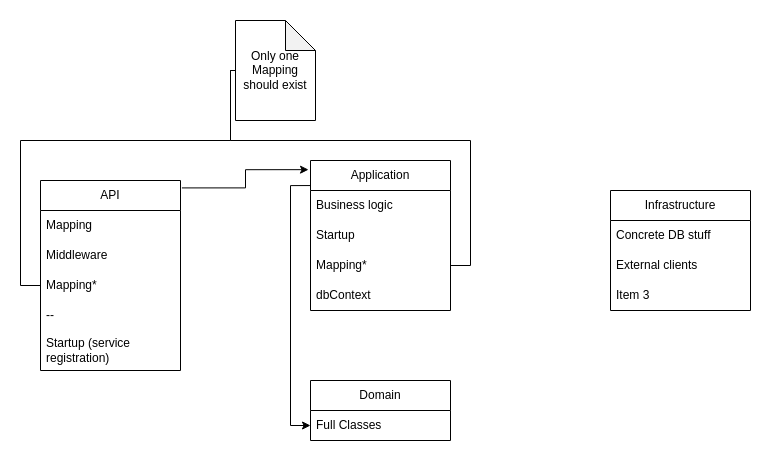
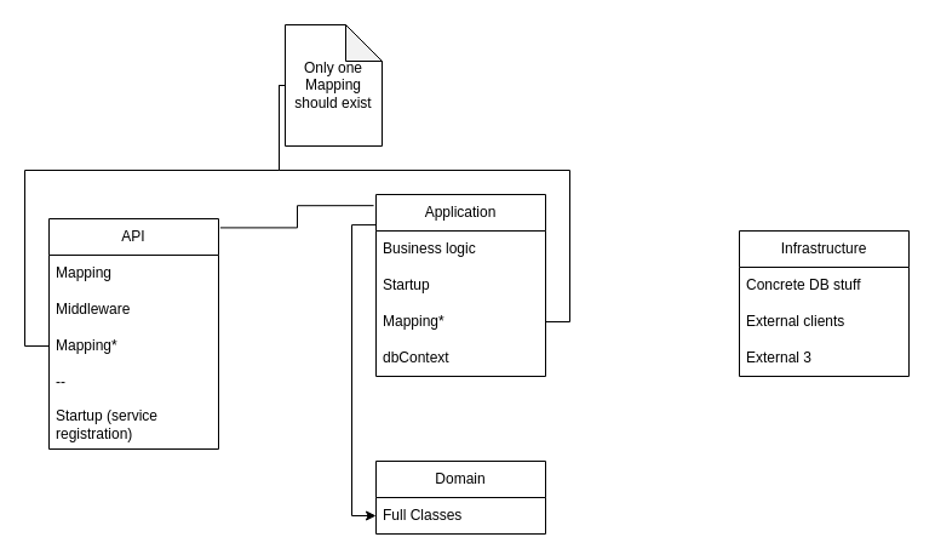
  <mxCell id="0" />
  <mxCell id="1" parent="0" />
- <mxCell id="2" value="" style="edgeStyle=orthogonalEdgeStyle;rounded=0;orthogonalLoop=1;jettySize=auto;html=1;entryX=-0.014;entryY=0.061;entryDx=0;entryDy=0;entryPerimeter=0;exitX=1.01;exitY=0.039;exitDx=0;exitDy=0;exitPerimeter=0;" parent="1" source="3" target="9" edge="1"><mxGeometry relative="1" as="geometry" /></mxCell>
+ <mxCell id="2" value="" style="edgeStyle=orthogonalEdgeStyle;rounded=0;orthogonalLoop=1;jettySize=auto;html=1;entryX=-0.014;entryY=0.061;entryDx=0;entryDy=0;entryPerimeter=0;exitX=1.01;exitY=0.039;exitDx=0;exitDy=0;exitPerimeter=0;endArrow=none;" parent="1" source="3" target="9" edge="1"><mxGeometry relative="1" as="geometry" /></mxCell>
  <mxCell id="3" value="API" style="swimlane;fontStyle=0;childLayout=stackLayout;horizontal=1;startSize=30;horizontalStack=0;resizeParent=1;resizeParentMax=0;resizeLast=0;collapsible=1;marginBottom=0;whiteSpace=wrap;html=1;" parent="1" vertex="1"><mxGeometry x="40" y="180" width="140" height="190" as="geometry" /></mxCell>
  <mxCell id="4" value="Mapping" style="text;strokeColor=none;fillColor=none;align=left;verticalAlign=middle;spacingLeft=4;spacingRight=4;overflow=hidden;points=[[0,0.5],[1,0.5]];portConstraint=eastwest;rotatable=0;whiteSpace=wrap;html=1;" parent="3" vertex="1"><mxGeometry y="30" width="140" height="30" as="geometry" /></mxCell>
  <mxCell id="5" value="Middleware" style="text;strokeColor=none;fillColor=none;align=left;verticalAlign=middle;spacingLeft=4;spacingRight=4;overflow=hidden;points=[[0,0.5],[1,0.5]];portConstraint=eastwest;rotatable=0;whiteSpace=wrap;html=1;" parent="3" vertex="1"><mxGeometry y="60" width="140" height="30" as="geometry" /></mxCell>
  <mxCell id="6" value="Mapping*" style="text;strokeColor=none;fillColor=none;align=left;verticalAlign=middle;spacingLeft=4;spacingRight=4;overflow=hidden;points=[[0,0.5],[1,0.5]];portConstraint=eastwest;rotatable=0;whiteSpace=wrap;html=1;" parent="3" vertex="1"><mxGeometry y="90" width="140" height="30" as="geometry" /></mxCell>
  <mxCell id="7" value="--" style="text;strokeColor=none;fillColor=none;align=left;verticalAlign=middle;spacingLeft=4;spacingRight=4;overflow=hidden;points=[[0,0.5],[1,0.5]];portConstraint=eastwest;rotatable=0;whiteSpace=wrap;html=1;" parent="3" vertex="1"><mxGeometry y="120" width="140" height="30" as="geometry" /></mxCell>
  <mxCell id="8" value="Startup (service registration)" style="text;strokeColor=none;fillColor=none;align=left;verticalAlign=middle;spacingLeft=4;spacingRight=4;overflow=hidden;points=[[0,0.5],[1,0.5]];portConstraint=eastwest;rotatable=0;whiteSpace=wrap;html=1;" parent="3" vertex="1"><mxGeometry y="150" width="140" height="40" as="geometry" /></mxCell>
  <mxCell id="9" value="Application" style="swimlane;fontStyle=0;childLayout=stackLayout;horizontal=1;startSize=30;horizontalStack=0;resizeParent=1;resizeParentMax=0;resizeLast=0;collapsible=1;marginBottom=0;whiteSpace=wrap;html=1;" parent="1" vertex="1"><mxGeometry x="310" y="160" width="140" height="150" as="geometry" /></mxCell>
  <mxCell id="10" value="Business logic" style="text;strokeColor=none;fillColor=none;align=left;verticalAlign=middle;spacingLeft=4;spacingRight=4;overflow=hidden;points=[[0,0.5],[1,0.5]];portConstraint=eastwest;rotatable=0;whiteSpace=wrap;html=1;" parent="9" vertex="1"><mxGeometry y="30" width="140" height="30" as="geometry" /></mxCell>
  <mxCell id="11" value="Startup" style="text;strokeColor=none;fillColor=none;align=left;verticalAlign=middle;spacingLeft=4;spacingRight=4;overflow=hidden;points=[[0,0.5],[1,0.5]];portConstraint=eastwest;rotatable=0;whiteSpace=wrap;html=1;" parent="9" vertex="1"><mxGeometry y="60" width="140" height="30" as="geometry" /></mxCell>
  <mxCell id="12" value="Mapping*" style="text;strokeColor=none;fillColor=none;align=left;verticalAlign=middle;spacingLeft=4;spacingRight=4;overflow=hidden;points=[[0,0.5],[1,0.5]];portConstraint=eastwest;rotatable=0;whiteSpace=wrap;html=1;" parent="9" vertex="1"><mxGeometry y="90" width="140" height="30" as="geometry" /></mxCell>
  <mxCell id="13" value="dbContext" style="text;strokeColor=none;fillColor=none;align=left;verticalAlign=middle;spacingLeft=4;spacingRight=4;overflow=hidden;points=[[0,0.5],[1,0.5]];portConstraint=eastwest;rotatable=0;whiteSpace=wrap;html=1;" parent="9" vertex="1"><mxGeometry y="120" width="140" height="30" as="geometry" /></mxCell>
  <mxCell id="14" value="Domain" style="swimlane;fontStyle=0;childLayout=stackLayout;horizontal=1;startSize=30;horizontalStack=0;resizeParent=1;resizeParentMax=0;resizeLast=0;collapsible=1;marginBottom=0;whiteSpace=wrap;html=1;" parent="1" vertex="1"><mxGeometry x="310" y="380" width="140" height="60" as="geometry" /></mxCell>
  <mxCell id="15" value="Full Classes" style="text;strokeColor=none;fillColor=none;align=left;verticalAlign=middle;spacingLeft=4;spacingRight=4;overflow=hidden;points=[[0,0.5],[1,0.5]];portConstraint=eastwest;rotatable=0;whiteSpace=wrap;html=1;" parent="14" vertex="1"><mxGeometry y="30" width="140" height="30" as="geometry" /></mxCell>
  <mxCell id="16" style="edgeStyle=orthogonalEdgeStyle;rounded=0;orthogonalLoop=1;jettySize=auto;html=1;exitX=0;exitY=0.167;exitDx=0;exitDy=0;entryX=0;entryY=0.5;entryDx=0;entryDy=0;exitPerimeter=0;" parent="1" source="9" target="15" edge="1"><mxGeometry relative="1" as="geometry" /></mxCell>
  <mxCell id="17" value="Infrastructure" style="swimlane;fontStyle=0;childLayout=stackLayout;horizontal=1;startSize=30;horizontalStack=0;resizeParent=1;resizeParentMax=0;resizeLast=0;collapsible=1;marginBottom=0;whiteSpace=wrap;html=1;" parent="1" vertex="1"><mxGeometry x="610" y="190" width="140" height="120" as="geometry" /></mxCell>
  <mxCell id="18" value="Concrete DB stuff" style="text;strokeColor=none;fillColor=none;align=left;verticalAlign=middle;spacingLeft=4;spacingRight=4;overflow=hidden;points=[[0,0.5],[1,0.5]];portConstraint=eastwest;rotatable=0;whiteSpace=wrap;html=1;" parent="17" vertex="1"><mxGeometry y="30" width="140" height="30" as="geometry" /></mxCell>
  <mxCell id="19" value="External clients" style="text;strokeColor=none;fillColor=none;align=left;verticalAlign=middle;spacingLeft=4;spacingRight=4;overflow=hidden;points=[[0,0.5],[1,0.5]];portConstraint=eastwest;rotatable=0;whiteSpace=wrap;html=1;" parent="17" vertex="1"><mxGeometry y="60" width="140" height="30" as="geometry" /></mxCell>
- <mxCell id="20" value="Item 3" style="text;strokeColor=none;fillColor=none;align=left;verticalAlign=middle;spacingLeft=4;spacingRight=4;overflow=hidden;points=[[0,0.5],[1,0.5]];portConstraint=eastwest;rotatable=0;whiteSpace=wrap;html=1;" parent="17" vertex="1"><mxGeometry y="90" width="140" height="30" as="geometry" /></mxCell>
+ <mxCell id="20" value="External 3" style="text;strokeColor=none;fillColor=none;align=left;verticalAlign=middle;spacingLeft=4;spacingRight=4;overflow=hidden;points=[[0,0.5],[1,0.5]];portConstraint=eastwest;rotatable=0;whiteSpace=wrap;html=1;" parent="17" vertex="1"><mxGeometry y="90" width="140" height="30" as="geometry" /></mxCell>
  <mxCell id="21" style="edgeStyle=orthogonalEdgeStyle;rounded=0;orthogonalLoop=1;jettySize=auto;html=1;entryX=1;entryY=0.5;entryDx=0;entryDy=0;endArrow=none;endFill=0;" parent="1" source="23" target="12" edge="1"><mxGeometry relative="1" as="geometry"><Array as="points"><mxPoint x="230" y="140" /><mxPoint x="470" y="140" /><mxPoint x="470" y="265" /></Array></mxGeometry></mxCell>
  <mxCell id="22" style="edgeStyle=orthogonalEdgeStyle;rounded=0;orthogonalLoop=1;jettySize=auto;html=1;entryX=0;entryY=0.5;entryDx=0;entryDy=0;endArrow=none;endFill=0;" parent="1" source="23" target="6" edge="1"><mxGeometry relative="1" as="geometry"><Array as="points"><mxPoint x="230" y="140" /><mxPoint x="20" y="140" /><mxPoint x="20" y="285" /></Array></mxGeometry></mxCell>
  <mxCell id="23" value="Only one Mapping should exist" style="shape=note;whiteSpace=wrap;html=1;backgroundOutline=1;darkOpacity=0.05;" parent="1" vertex="1"><mxGeometry x="235" y="20" width="80" height="100" as="geometry" /></mxCell>
